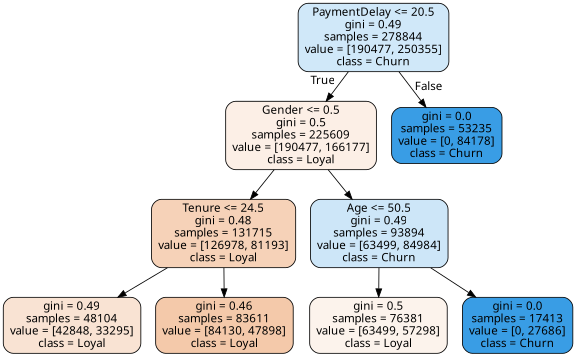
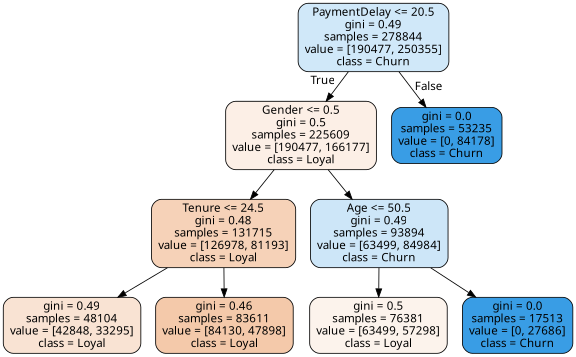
  digraph {
    fontname="Noto Sans"
    node [color=black fillcolor="#399de5" fontname="Noto Sans" shape=box style="filled, rounded"]
    edge [fontname="Noto Sans"]
    n1 [fillcolor="#d0e8f9" label="PaymentDelay <= 20.5\ngini = 0.49\nsamples = 278844\nvalue = [190477, 250355]\nclass = Churn"]
    n2 [fillcolor="#fcefe6" label="Gender <= 0.5\ngini = 0.5\nsamples = 225609\nvalue = [190477, 166177]\nclass = Loyal"]
    n3 [label="gini = 0.0\nsamples = 53235\nvalue = [0, 84178]\nclass = Churn"]
    n4 [fillcolor="#f6d2b8" label="Tenure <= 24.5\ngini = 0.48\nsamples = 131715\nvalue = [126978, 81193]\nclass = Loyal"]
    n5 [fillcolor="#cde6f8" label="Age <= 50.5\ngini = 0.49\nsamples = 93894\nvalue = [63499, 84984]\nclass = Churn"]
    n6 [fillcolor="#f9e3d3" label="gini = 0.49\nsamples = 48104\nvalue = [42848, 33295]\nclass = Loyal"]
    n7 [fillcolor="#f4c9aa" label="gini = 0.46\nsamples = 83611\nvalue = [84130, 47898]\nclass = Loyal"]
    n8 [fillcolor="#fcf3ec" label="gini = 0.5\nsamples = 76381\nvalue = [63499, 57298]\nclass = Loyal"]
-   n9 [label="gini = 0.0\nsamples = 17413\nvalue = [0, 27686]\nclass = Churn"]
+   n9 [label="gini = 0.0\nsamples = 17513\nvalue = [0, 27686]\nclass = Churn"]
    n1 -> n2 [headlabel=True labelangle=45 labeldistance=2.5]
    n1 -> n3 [headlabel=False labelangle=-45 labeldistance=2.5]
    n2 -> n4
    n2 -> n5
    n4 -> n6
    n4 -> n7
    n5 -> n8
    n5 -> n9
  }
